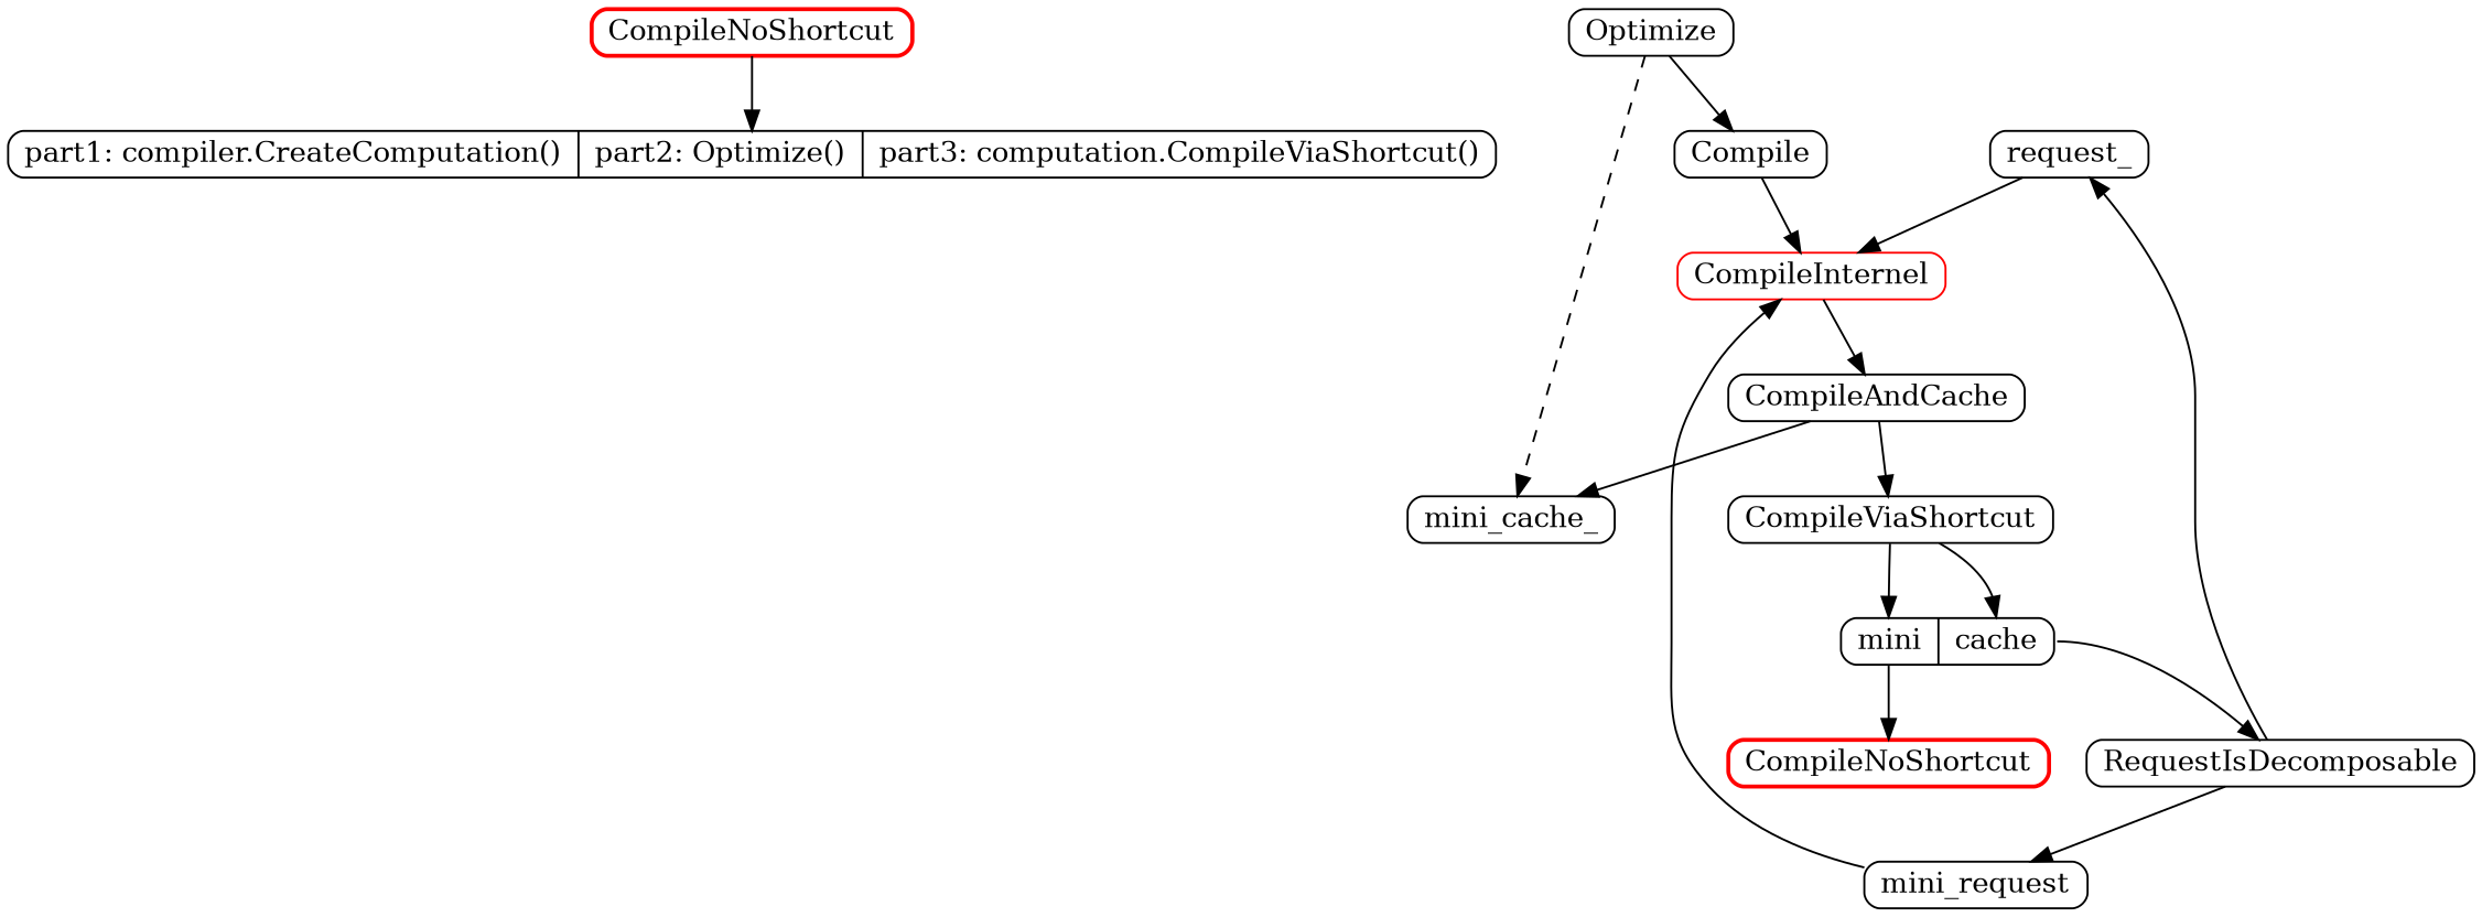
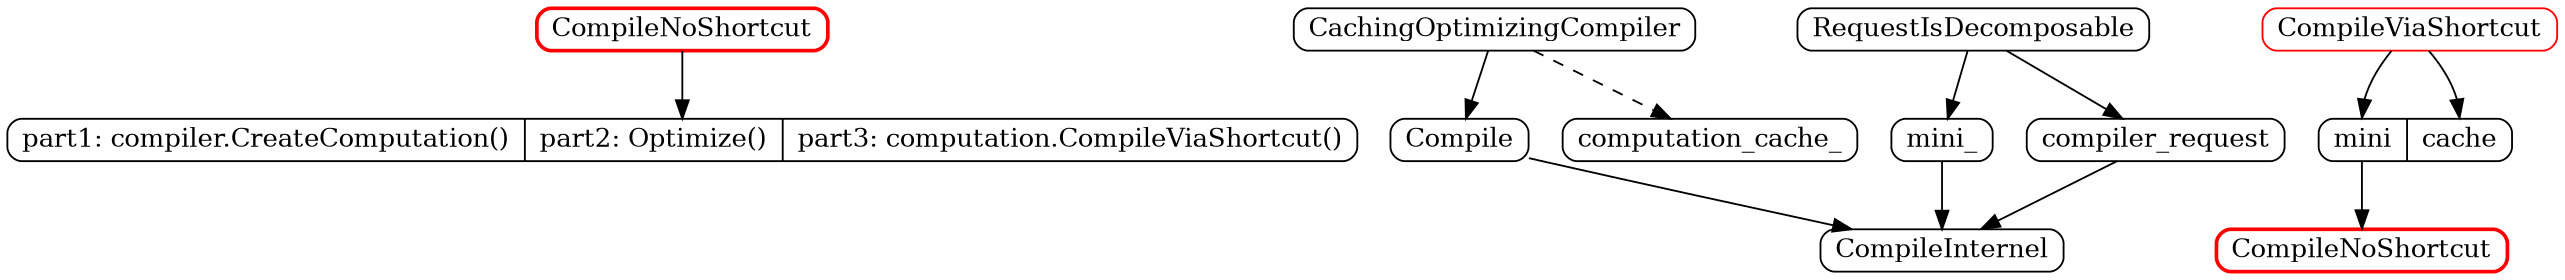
  digraph {
    rankdir=TB
    node [shape=Mrecord]
    n1 [color=red height=.1 label=CompileNoShortcut style=bold width=.1]
    n2 [height=.1 label="                 part1: compiler.CreateComputation() |                  part2: Optimize() |                  part3: computation.CompileViaShortcut() " width=.1]
-   request_ [height=.1 width=.1]
-   CompileInternel [height=.1 width=.1 color=red]
+   request_ [height=.1 width=.1 label=mini_]
+   CompileInternel [height=.1 width=.1]
    RequestIsDecomposable [height=.1 width=.1]
    CompileNoShortcut [color=red height=.1 style=bold width=.1]
-   CachingOptimizingCompiler [height=.1 width=.1 label=Optimize]
+   CachingOptimizingCompiler [height=.1 width=.1]
    Compile [height=.1 width=.1]
-   computation_cache_ [height=.1 width=.1 label=mini_cache_]
-   CompileAndCache [height=.1 width=.1]
-   CompileViaShortcut [height=.1 width=.1]
+   computation_cache_ [height=.1 width=.1]
+   CompileViaShortcut [height=.1 width=.1 color=red]
    n12 [height=.1 label="<m> mini | <n> cache" width=.1]
-   mini_request [height=.1 width=.1]
+   mini_request [height=.1 width=.1 label=compiler_request]
    subgraph sub_1 {
      rankdir=LR
      n1
      n2
    }
    subgraph sub_2 {
      request_
      CompileInternel
      RequestIsDecomposable
      CompileNoShortcut
      CachingOptimizingCompiler
      Compile
      computation_cache_
-     CompileAndCache
      CompileViaShortcut
      n12
      mini_request
    }
    n1 -> n2
    request_ -> CompileInternel
-   CompileInternel -> CompileAndCache
    RequestIsDecomposable -> request_
    RequestIsDecomposable -> mini_request
    CachingOptimizingCompiler -> Compile
    CachingOptimizingCompiler -> computation_cache_ [style=dashed]
    Compile -> CompileInternel
-   CompileAndCache -> computation_cache_
-   CompileAndCache -> CompileViaShortcut
    CompileViaShortcut -> n12 [headport=m]
    CompileViaShortcut -> n12 [headport=n]
-   n12 -> RequestIsDecomposable [tailport=n]
    n12 -> CompileNoShortcut [tailport=m]
    mini_request -> CompileInternel
  }
